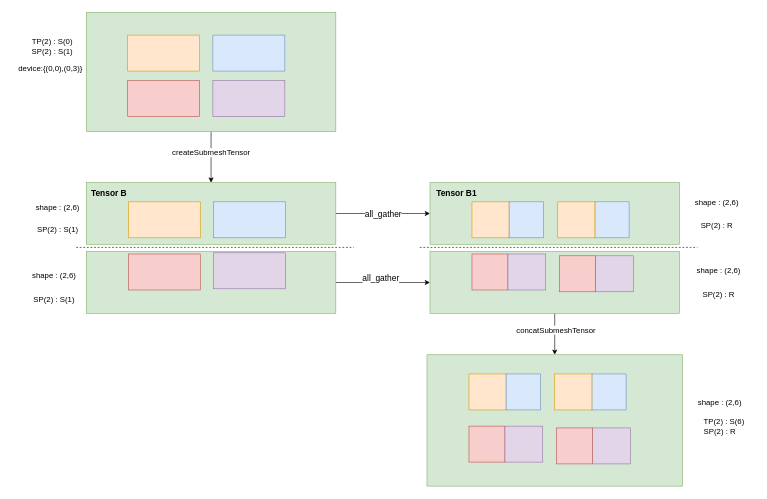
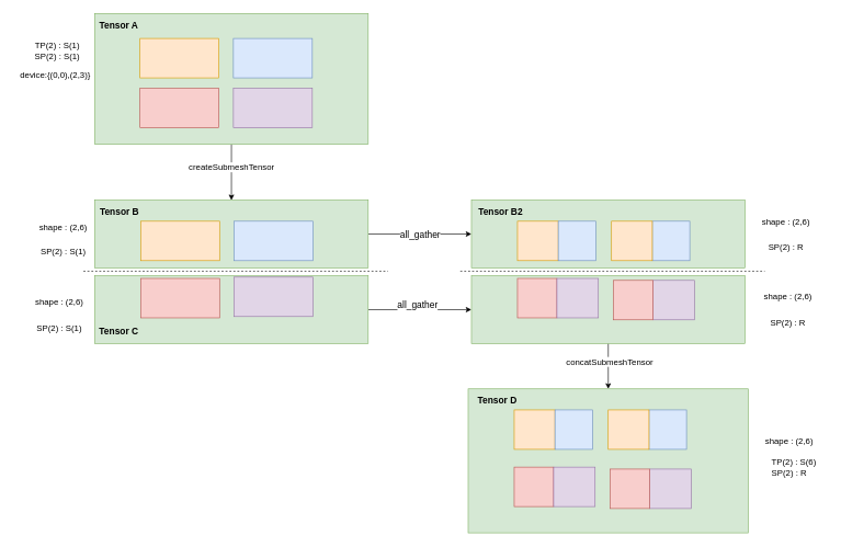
  <mxCell id="0" />
  <mxCell id="1" parent="0" />
  <mxCell id="2" style="edgeStyle=orthogonalEdgeStyle;rounded=0;orthogonalLoop=1;jettySize=auto;html=1;entryX=0;entryY=0.5;entryDx=0;entryDy=0;" parent="1" source="3" target="25" edge="1"><mxGeometry relative="1" as="geometry" /></mxCell>
  <mxCell id="3" value="" style="rounded=0;whiteSpace=wrap;html=1;fillColor=#d5e8d4;strokeColor=#82b366;" parent="1" vertex="1"><mxGeometry x="143" y="419" width="416" height="103" as="geometry" /></mxCell>
+ <mxCell id="4" value="&lt;font style=&quot;font-size: 14px;&quot;&gt;&lt;b&gt;Tensor C&lt;/b&gt;&lt;/font&gt;" style="text;html=1;align=center;verticalAlign=middle;whiteSpace=wrap;rounded=0;" parent="1" vertex="1"><mxGeometry x="146" y="488" width="68" height="30" as="geometry" /></mxCell>
  <mxCell id="5" style="edgeStyle=orthogonalEdgeStyle;rounded=0;orthogonalLoop=1;jettySize=auto;html=1;entryX=0;entryY=0.5;entryDx=0;entryDy=0;" parent="1" source="7" target="26" edge="1"><mxGeometry relative="1" as="geometry" /></mxCell>
  <mxCell id="6" value="all_gather" style="edgeLabel;html=1;align=center;verticalAlign=middle;resizable=0;points=[];fontSize=14;" parent="5" vertex="1" connectable="0"><mxGeometry x="-0.006" y="-1" relative="1" as="geometry"><mxPoint as="offset" /></mxGeometry></mxCell>
  <mxCell id="7" value="" style="rounded=0;whiteSpace=wrap;html=1;fillColor=#d5e8d4;strokeColor=#82b366;" parent="1" vertex="1"><mxGeometry x="143" y="304" width="416" height="103" as="geometry" /></mxCell>
  <mxCell id="8" style="edgeStyle=orthogonalEdgeStyle;rounded=0;orthogonalLoop=1;jettySize=auto;html=1;" parent="1" source="17" target="7" edge="1"><mxGeometry relative="1" as="geometry" /></mxCell>
  <mxCell id="9" value="createSubmeshTensor" style="edgeLabel;html=1;align=center;verticalAlign=middle;resizable=0;points=[];fontSize=13;" parent="8" vertex="1" connectable="0"><mxGeometry x="-0.213" y="-1" relative="1" as="geometry"><mxPoint y="1" as="offset" /></mxGeometry></mxCell>
  <mxCell id="10" value="" style="rounded=0;whiteSpace=wrap;html=1;fillColor=#ffe6cc;strokeColor=#d79b00;" parent="1" vertex="1"><mxGeometry x="213" y="336" width="120" height="60" as="geometry" /></mxCell>
  <mxCell id="11" value="" style="rounded=0;whiteSpace=wrap;html=1;fillColor=#f8cecc;strokeColor=#b85450;" parent="1" vertex="1"><mxGeometry x="213" y="423" width="120" height="60" as="geometry" /></mxCell>
  <mxCell id="12" value="" style="rounded=0;whiteSpace=wrap;html=1;fillColor=#dae8fc;strokeColor=#6c8ebf;" parent="1" vertex="1"><mxGeometry x="355" y="336" width="120" height="60" as="geometry" /></mxCell>
  <mxCell id="13" value="" style="rounded=0;whiteSpace=wrap;html=1;fillColor=#e1d5e7;strokeColor=#9673a6;" parent="1" vertex="1"><mxGeometry x="355" y="421" width="120" height="60" as="geometry" /></mxCell>
  <mxCell id="14" value="" style="endArrow=none;dashed=1;html=1;rounded=0;" parent="1" edge="1"><mxGeometry width="50" height="50" relative="1" as="geometry"><mxPoint x="126" y="412" as="sourcePoint" /><mxPoint x="589" y="412" as="targetPoint" /></mxGeometry></mxCell>
  <mxCell id="15" value="&lt;font style=&quot;font-size: 14px;&quot;&gt;&lt;b&gt;Tensor B&lt;/b&gt;&lt;/font&gt;" style="text;html=1;align=center;verticalAlign=middle;whiteSpace=wrap;rounded=0;" parent="1" vertex="1"><mxGeometry x="147" y="306" width="68" height="30" as="geometry" /></mxCell>
  <mxCell id="16" value="" style="group" parent="1" vertex="1" connectable="0"><mxGeometry x="143" y="20" width="416" height="199" as="geometry" /></mxCell>
  <mxCell id="17" value="" style="rounded=0;whiteSpace=wrap;html=1;fillColor=#d5e8d4;strokeColor=#82b366;movable=0;resizable=0;rotatable=0;deletable=0;editable=0;locked=1;connectable=0;" parent="16" vertex="1"><mxGeometry width="416" height="199" as="geometry" /></mxCell>
  <mxCell id="18" value="" style="rounded=0;whiteSpace=wrap;html=1;fillColor=#ffe6cc;strokeColor=#d79b00;gradientColor=none;" parent="16" vertex="1"><mxGeometry x="69" y="38" width="120" height="60" as="geometry" /></mxCell>
  <mxCell id="19" value="" style="rounded=0;whiteSpace=wrap;html=1;fillColor=#f8cecc;strokeColor=#b85450;" parent="16" vertex="1"><mxGeometry x="69" y="114" width="120" height="60" as="geometry" /></mxCell>
  <mxCell id="20" value="" style="rounded=0;whiteSpace=wrap;html=1;fillColor=#dae8fc;strokeColor=#6c8ebf;" parent="16" vertex="1"><mxGeometry x="211" y="38" width="120" height="60" as="geometry" /></mxCell>
  <mxCell id="21" value="" style="rounded=0;whiteSpace=wrap;html=1;fillColor=#e1d5e7;strokeColor=#9673a6;" parent="16" vertex="1"><mxGeometry x="211" y="114" width="120" height="60" as="geometry" /></mxCell>
+ <mxCell id="22" value="&lt;font style=&quot;font-size: 14px;&quot;&gt;&lt;b&gt;Tensor A&lt;/b&gt;&lt;/font&gt;" style="text;html=1;align=center;verticalAlign=middle;whiteSpace=wrap;rounded=0;" parent="16" vertex="1"><mxGeometry x="3" y="3" width="68" height="30" as="geometry" /></mxCell>
  <mxCell id="23" style="edgeStyle=orthogonalEdgeStyle;rounded=0;orthogonalLoop=1;jettySize=auto;html=1;entryX=0.5;entryY=0;entryDx=0;entryDy=0;" parent="1" source="25" target="38" edge="1"><mxGeometry relative="1" as="geometry" /></mxCell>
  <mxCell id="24" value="concatSubmeshTensor" style="edgeLabel;html=1;align=center;verticalAlign=middle;resizable=0;points=[];fontSize=13;" parent="23" vertex="1" connectable="0"><mxGeometry x="-0.217" y="1" relative="1" as="geometry"><mxPoint as="offset" /></mxGeometry></mxCell>
  <mxCell id="25" value="" style="rounded=0;whiteSpace=wrap;html=1;fillColor=#d5e8d4;strokeColor=#82b366;" parent="1" vertex="1"><mxGeometry x="716" y="419" width="416" height="103" as="geometry" /></mxCell>
  <mxCell id="26" value="" style="rounded=0;whiteSpace=wrap;html=1;fillColor=#d5e8d4;strokeColor=#82b366;" parent="1" vertex="1"><mxGeometry x="716" y="304" width="416" height="103" as="geometry" /></mxCell>
  <mxCell id="27" value="" style="rounded=0;whiteSpace=wrap;html=1;fillColor=#ffe6cc;strokeColor=#d79b00;" parent="1" vertex="1"><mxGeometry x="786" y="336" width="62" height="60" as="geometry" /></mxCell>
  <mxCell id="28" value="" style="rounded=0;whiteSpace=wrap;html=1;fillColor=#f8cecc;strokeColor=#b85450;" parent="1" vertex="1"><mxGeometry x="786" y="423" width="60" height="60" as="geometry" /></mxCell>
  <mxCell id="29" value="" style="rounded=0;whiteSpace=wrap;html=1;fillColor=#dae8fc;strokeColor=#6c8ebf;" parent="1" vertex="1"><mxGeometry x="848" y="336" width="57" height="60" as="geometry" /></mxCell>
  <mxCell id="30" value="" style="rounded=0;whiteSpace=wrap;html=1;fillColor=#e1d5e7;strokeColor=#9673a6;" parent="1" vertex="1"><mxGeometry x="846" y="423" width="63" height="60" as="geometry" /></mxCell>
  <mxCell id="31" value="" style="endArrow=none;dashed=1;html=1;rounded=0;" parent="1" edge="1"><mxGeometry width="50" height="50" relative="1" as="geometry"><mxPoint x="699" y="412" as="sourcePoint" /><mxPoint x="1162" y="412" as="targetPoint" /></mxGeometry></mxCell>
- <mxCell id="32" value="&lt;font style=&quot;font-size: 14px;&quot;&gt;&lt;b&gt;Tensor B1&lt;/b&gt;&lt;/font&gt;" style="text;html=1;align=center;verticalAlign=middle;whiteSpace=wrap;rounded=0;" parent="1" vertex="1"><mxGeometry x="720" y="306" width="81" height="30" as="geometry" /></mxCell>
+ <mxCell id="32" value="&lt;font style=&quot;font-size: 14px;&quot;&gt;&lt;b&gt;Tensor B2&lt;/b&gt;&lt;/font&gt;" style="text;html=1;align=center;verticalAlign=middle;whiteSpace=wrap;rounded=0;" parent="1" vertex="1"><mxGeometry x="720" y="306" width="81" height="30" as="geometry" /></mxCell>
  <mxCell id="33" value="all_gather" style="edgeLabel;html=1;align=center;verticalAlign=middle;resizable=0;points=[];fontSize=14;" parent="1" vertex="1" connectable="0"><mxGeometry x="633" y="463" as="geometry" /></mxCell>
  <mxCell id="34" value="" style="rounded=0;whiteSpace=wrap;html=1;fillColor=#dae8fc;strokeColor=#6c8ebf;" parent="1" vertex="1"><mxGeometry x="991" y="336" width="57" height="60" as="geometry" /></mxCell>
  <mxCell id="35" value="" style="rounded=0;whiteSpace=wrap;html=1;fillColor=#ffe6cc;strokeColor=#d79b00;" parent="1" vertex="1"><mxGeometry x="929" y="336" width="62" height="60" as="geometry" /></mxCell>
  <mxCell id="36" value="" style="rounded=0;whiteSpace=wrap;html=1;fillColor=#e1d5e7;strokeColor=#9673a6;" parent="1" vertex="1"><mxGeometry x="992" y="426" width="63" height="60" as="geometry" /></mxCell>
  <mxCell id="37" value="" style="rounded=0;whiteSpace=wrap;html=1;fillColor=#f8cecc;strokeColor=#b85450;" parent="1" vertex="1"><mxGeometry x="932" y="426" width="60" height="60" as="geometry" /></mxCell>
  <mxCell id="38" value="" style="rounded=0;whiteSpace=wrap;html=1;fillColor=#d5e8d4;strokeColor=#82b366;" parent="1" vertex="1"><mxGeometry x="711" y="591" width="426" height="219" as="geometry" /></mxCell>
  <mxCell id="39" value="" style="rounded=0;whiteSpace=wrap;html=1;fillColor=#ffe6cc;strokeColor=#d79b00;" parent="1" vertex="1"><mxGeometry x="781" y="623" width="62" height="60" as="geometry" /></mxCell>
  <mxCell id="40" value="" style="rounded=0;whiteSpace=wrap;html=1;fillColor=#f8cecc;strokeColor=#b85450;" parent="1" vertex="1"><mxGeometry x="781" y="710" width="60" height="60" as="geometry" /></mxCell>
  <mxCell id="41" value="" style="rounded=0;whiteSpace=wrap;html=1;fillColor=#dae8fc;strokeColor=#6c8ebf;" parent="1" vertex="1"><mxGeometry x="843" y="623" width="57" height="60" as="geometry" /></mxCell>
  <mxCell id="42" value="" style="rounded=0;whiteSpace=wrap;html=1;fillColor=#e1d5e7;strokeColor=#9673a6;" parent="1" vertex="1"><mxGeometry x="841" y="710" width="63" height="60" as="geometry" /></mxCell>
+ <mxCell id="43" value="&lt;font style=&quot;font-size: 14px;&quot;&gt;&lt;b&gt;Tensor D&lt;/b&gt;&lt;/font&gt;" style="text;html=1;align=center;verticalAlign=middle;whiteSpace=wrap;rounded=0;" parent="1" vertex="1"><mxGeometry x="715" y="593" width="81" height="30" as="geometry" /></mxCell>
  <mxCell id="44" value="" style="rounded=0;whiteSpace=wrap;html=1;fillColor=#dae8fc;strokeColor=#6c8ebf;" parent="1" vertex="1"><mxGeometry x="986" y="623" width="57" height="60" as="geometry" /></mxCell>
  <mxCell id="45" value="" style="rounded=0;whiteSpace=wrap;html=1;fillColor=#ffe6cc;strokeColor=#d79b00;" parent="1" vertex="1"><mxGeometry x="924" y="623" width="62" height="60" as="geometry" /></mxCell>
  <mxCell id="46" value="" style="rounded=0;whiteSpace=wrap;html=1;fillColor=#e1d5e7;strokeColor=#9673a6;" parent="1" vertex="1"><mxGeometry x="987" y="713" width="63" height="60" as="geometry" /></mxCell>
  <mxCell id="47" value="" style="rounded=0;whiteSpace=wrap;html=1;fillColor=#f8cecc;strokeColor=#b85450;" parent="1" vertex="1"><mxGeometry x="927" y="713" width="60" height="60" as="geometry" /></mxCell>
- <mxCell id="48" value="TP(2) : S(0)&lt;br&gt;SP(2) : S(1)" style="text;html=1;align=center;verticalAlign=middle;whiteSpace=wrap;rounded=0;fontSize=13;" parent="1" vertex="1"><mxGeometry x="30" y="62" width="113" height="30" as="geometry" /></mxCell>
+ <mxCell id="48" value="TP(2) : S(1)&lt;br&gt;SP(2) : S(1)" style="text;html=1;align=center;verticalAlign=middle;whiteSpace=wrap;rounded=0;fontSize=13;" parent="1" vertex="1"><mxGeometry x="30" y="62" width="113" height="30" as="geometry" /></mxCell>
  <mxCell id="49" value="shape : (2,6)" style="text;html=1;align=center;verticalAlign=middle;whiteSpace=wrap;rounded=0;fontSize=13;" parent="1" vertex="1"><mxGeometry x="1138" y="321" width="113" height="30" as="geometry" /></mxCell>
  <mxCell id="50" value="SP(2) : R" style="text;html=1;align=center;verticalAlign=middle;whiteSpace=wrap;rounded=0;fontSize=13;" parent="1" vertex="1"><mxGeometry x="1138" y="360" width="113" height="30" as="geometry" /></mxCell>
  <mxCell id="51" value="shape : (2,6)" style="text;html=1;align=center;verticalAlign=middle;whiteSpace=wrap;rounded=0;fontSize=13;" parent="1" vertex="1"><mxGeometry x="33" y="444" width="113" height="30" as="geometry" /></mxCell>
  <mxCell id="52" value="SP(2) : S(1)" style="text;html=1;align=center;verticalAlign=middle;whiteSpace=wrap;rounded=0;fontSize=13;" parent="1" vertex="1"><mxGeometry x="33" y="483" width="113" height="30" as="geometry" /></mxCell>
  <mxCell id="53" value="shape : (2,6)" style="text;html=1;align=center;verticalAlign=middle;whiteSpace=wrap;rounded=0;fontSize=13;" parent="1" vertex="1"><mxGeometry x="1141" y="436" width="113" height="30" as="geometry" /></mxCell>
  <mxCell id="54" value="SP(2) : R" style="text;html=1;align=center;verticalAlign=middle;whiteSpace=wrap;rounded=0;fontSize=13;" parent="1" vertex="1"><mxGeometry x="1141" y="475" width="113" height="30" as="geometry" /></mxCell>
  <mxCell id="55" value="shape : (2,6)" style="text;html=1;align=center;verticalAlign=middle;whiteSpace=wrap;rounded=0;fontSize=13;" parent="1" vertex="1"><mxGeometry x="1143" y="656" width="113" height="30" as="geometry" /></mxCell>
  <mxCell id="56" value="&amp;nbsp; &amp;nbsp; TP(2) : S(6)&lt;br&gt;SP(2) : R" style="text;html=1;align=center;verticalAlign=middle;whiteSpace=wrap;rounded=0;fontSize=13;" parent="1" vertex="1"><mxGeometry x="1143" y="695" width="113" height="30" as="geometry" /></mxCell>
  <mxCell id="57" value="shape : (2,6)" style="text;html=1;align=center;verticalAlign=middle;whiteSpace=wrap;rounded=0;fontSize=13;" parent="1" vertex="1"><mxGeometry x="39" y="330" width="113" height="30" as="geometry" /></mxCell>
  <mxCell id="58" value="SP(2) : S(1)" style="text;html=1;align=center;verticalAlign=middle;whiteSpace=wrap;rounded=0;fontSize=13;" parent="1" vertex="1"><mxGeometry x="39" y="366" width="113" height="30" as="geometry" /></mxCell>
- <mxCell id="59" value="device:{(0,0),(0,3)}" style="text;html=1;align=center;verticalAlign=middle;resizable=0;points=[];autosize=1;strokeColor=none;fillColor=none;fontSize=13;" parent="1" vertex="1"><mxGeometry x="20" y="100" width="125" height="28" as="geometry" /></mxCell>
+ <mxCell id="59" value="device:{(0,0),(2,3)}" style="text;html=1;align=center;verticalAlign=middle;resizable=0;points=[];autosize=1;strokeColor=none;fillColor=none;fontSize=13;" parent="1" vertex="1"><mxGeometry x="20" y="100" width="125" height="28" as="geometry" /></mxCell>
